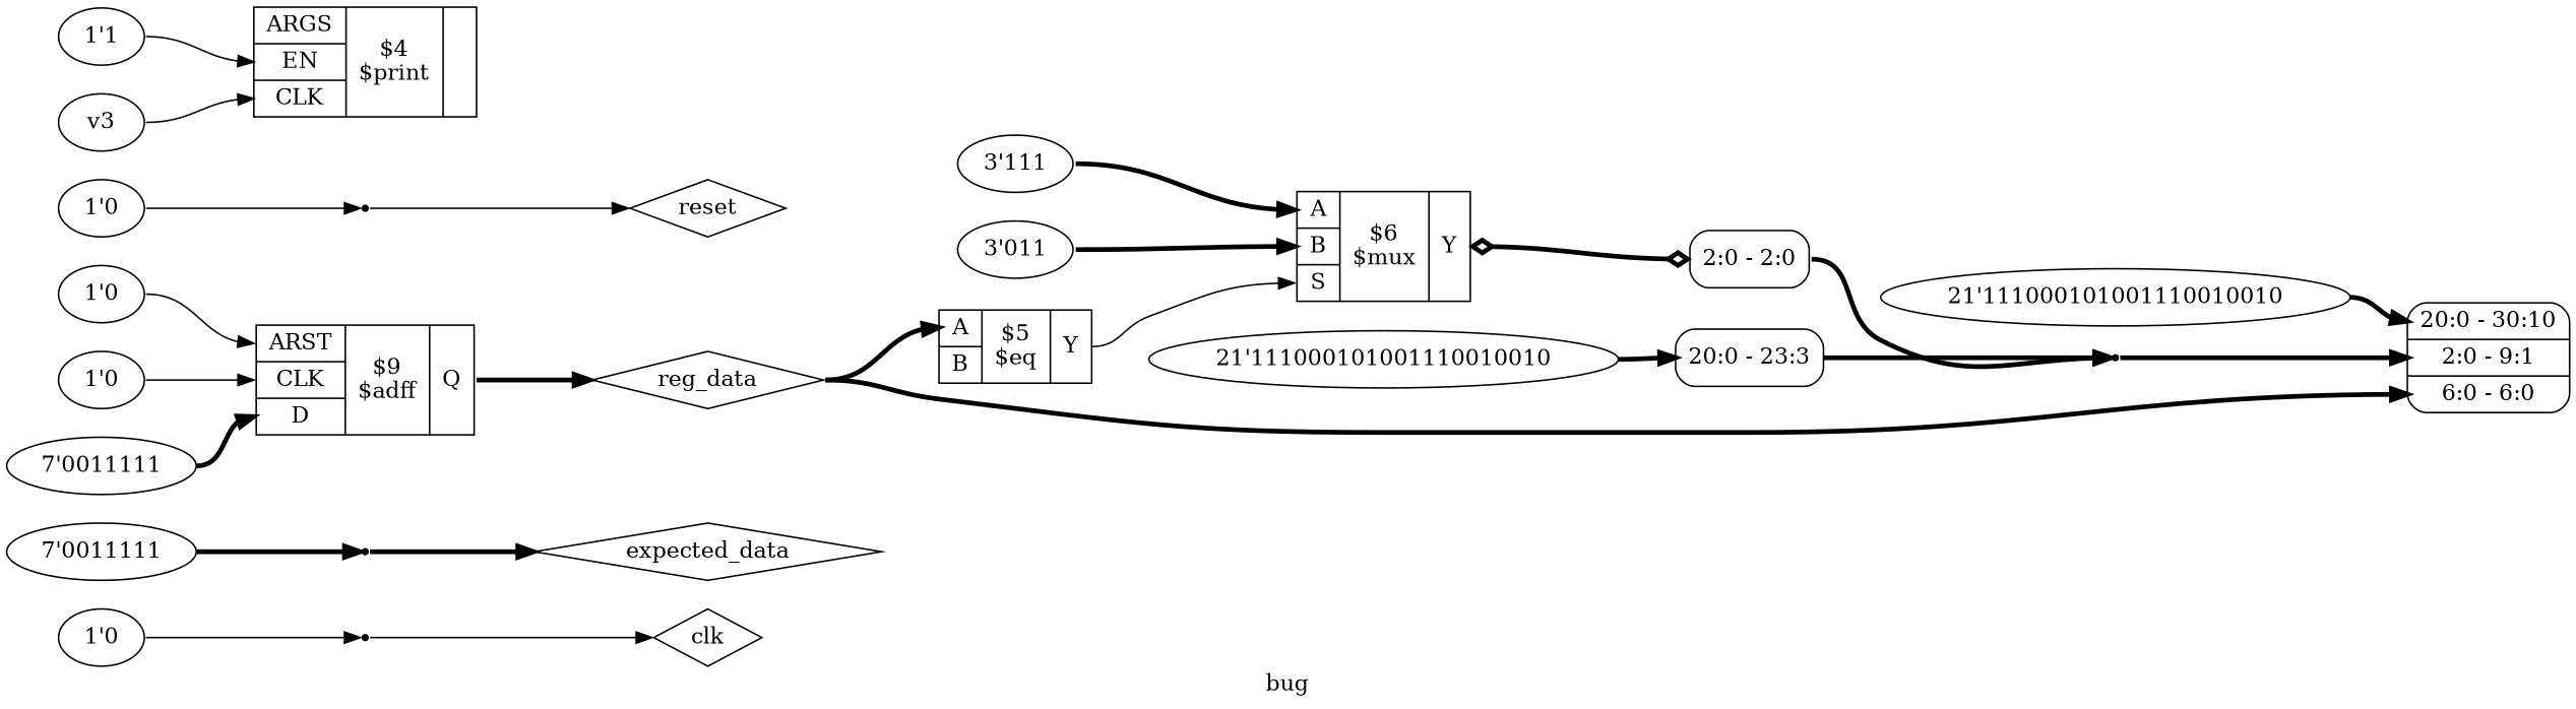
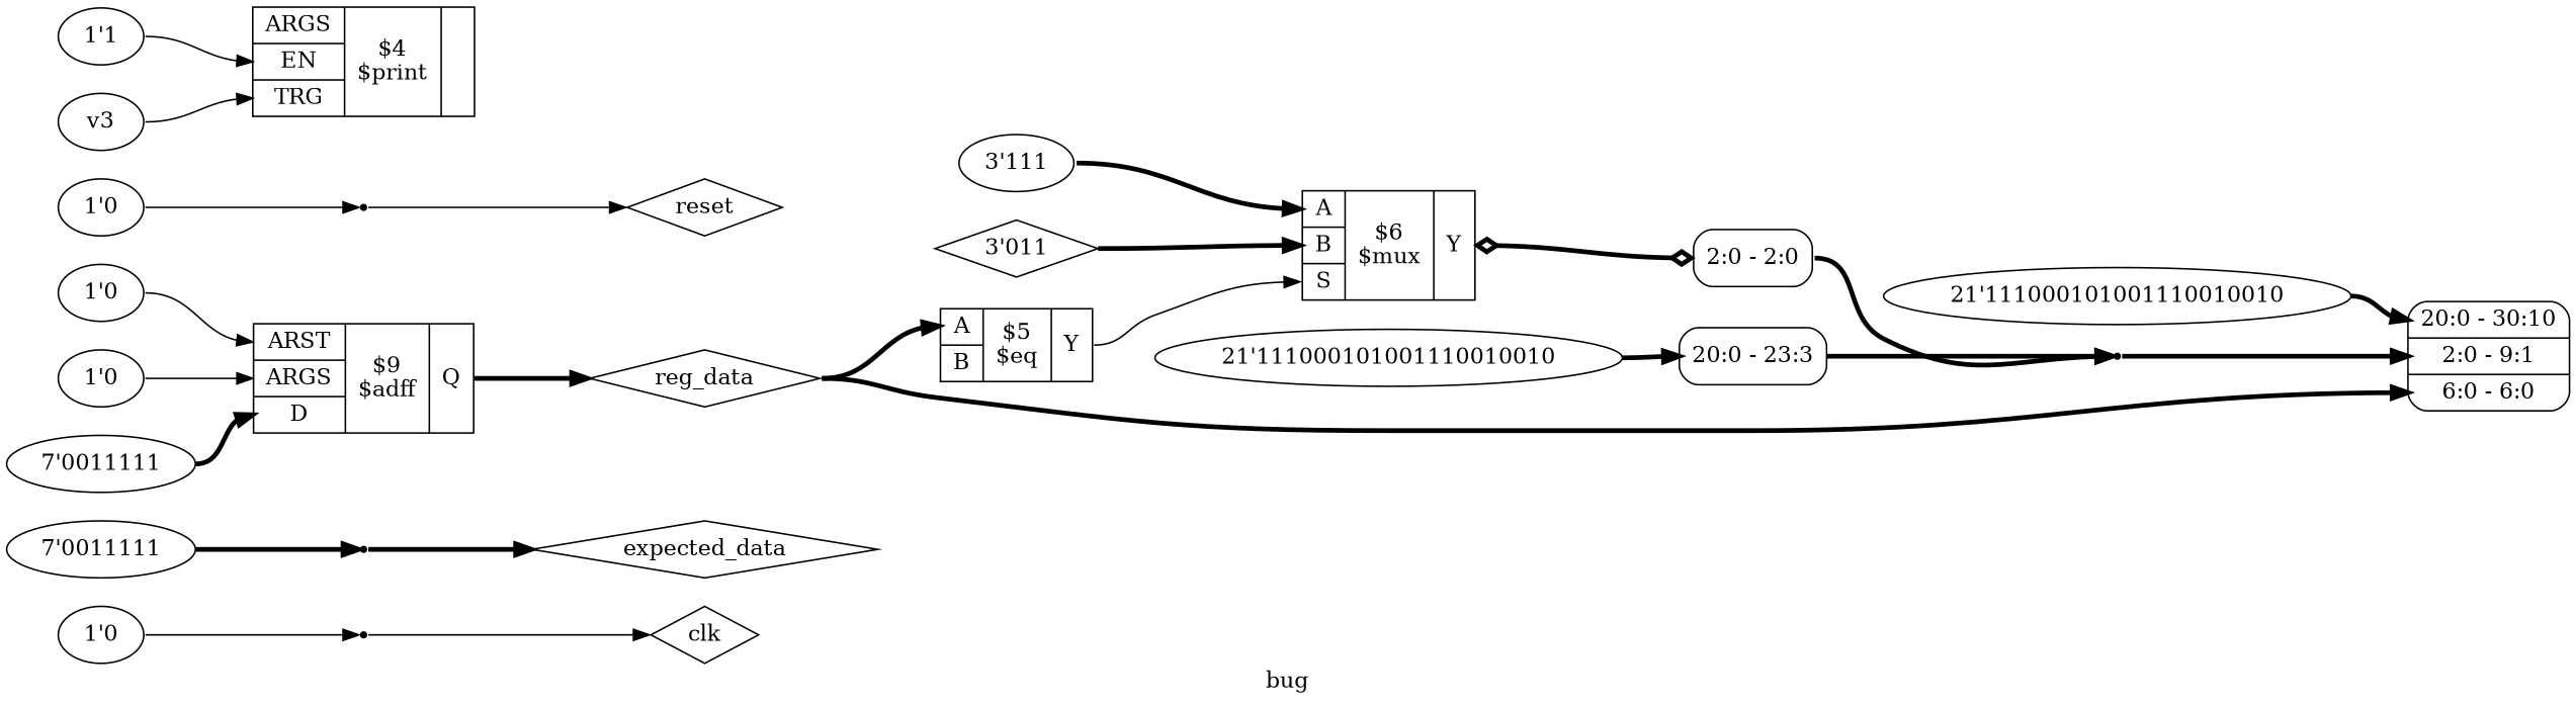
  digraph {
    label=bug
    rankdir=LR
    remincross=true
    edge [color=black fontcolor=black headport=w style="setlinewidth(3)" tailport=e]
    n3 [color=black fontcolor=black label=clk shape=diamond]
    n4 [color=black fontcolor=black label=expected_data shape=diamond]
    n5 [color=black fontcolor=black label=reg_data shape=diamond]
    x0 [color=black fontcolor=black label="<s2> 20:0 - 30:10 |<s1> 2:0 - 9:1 |<s0> 6:0 - 6:0 " shape=record style=rounded]
    c14 [label="{{<p11> A|<p12> B}|$5\n$eq|{<p13> Y}}" shape=record]
    c21 [label="{{<p11> A|<p12> B|<p20> S}|$6\n$mux|{<p13> Y}}" shape=record]
    n6 [color=black fontcolor=black label=reset shape=diamond]
    v1 [label="21'111000101001110010010"]
    v2 [label="1'1"]
-   c10 [label="{{<p7> ARGS|<p8> EN|<p9> CLK}|$4\n$print|{}}" shape=record]
+   c10 [label="{{<p7> ARGS|<p8> EN|<p9> TRG}|$4\n$print|{}}" shape=record]
    v3
    x10 [color=black fontcolor=black label="<s0> 2:0 - 2:0 " shape=record style=rounded]
    v5 [label="1'0"]
-   c19 [label="{{<p15> ARST|<p16> CLK|<p17> D}|$9\n$adff|{<p18> Q}}" shape=record]
+   c19 [label="{{<p15> ARST|<p16> ARGS|<p17> D}|$9\n$adff|{<p18> Q}}" shape=record]
    v6 [label="1'0"]
    v7 [label="7'0011111"]
    v8 [label="3'111"]
-   v9 [label="3'011"]
+   v9 [label="3'011" shape=diamond]
    n1 [shape=point]
    v11 [label="21'111000101001110010010"]
    x12 [color=black fontcolor=black label="<s0> 20:0 - 23:3 " shape=record style=rounded]
    v13 [label="1'0"]
    x14 [shape=point]
    v15 [label="7'0011111"]
    x16 [shape=point]
    v17 [label="1'0"]
    x18 [shape=point]
    n5 -> x0 [headport="s0:w"]
    n5 -> c14 [headport="p11:w"]
    c14 -> c21 [headport="p20:w" tailport="p13:e" style=""]
    c21 -> x10 [arrowhead=odiamond arrowtail=odiamond dir=both tailport="p13:e"]
    v1 -> x0 [headport="s2:w"]
    v2 -> c10 [headport="p8:w" style=""]
    v3 -> c10 [headport="p9:w" style=""]
    x10 -> n1 [tailport="s0:e"]
    v5 -> c19 [headport="p15:w" style=""]
    c19 -> n5 [tailport="p18:e"]
    v6 -> c19 [headport="p16:w" style=""]
    v7 -> c19 [headport="p17:w"]
    v8 -> c21 [headport="p11:w"]
    v9 -> c21 [headport="p12:w"]
    n1 -> x0 [headport="s1:w"]
    v11 -> x12
    x12 -> n1 [tailport="s0:e"]
    v13 -> x14 [style=""]
    x14 -> n3 [style=""]
    v15 -> x16
    x16 -> n4
    v17 -> x18 [style=""]
    x18 -> n6 [style=""]
  }
